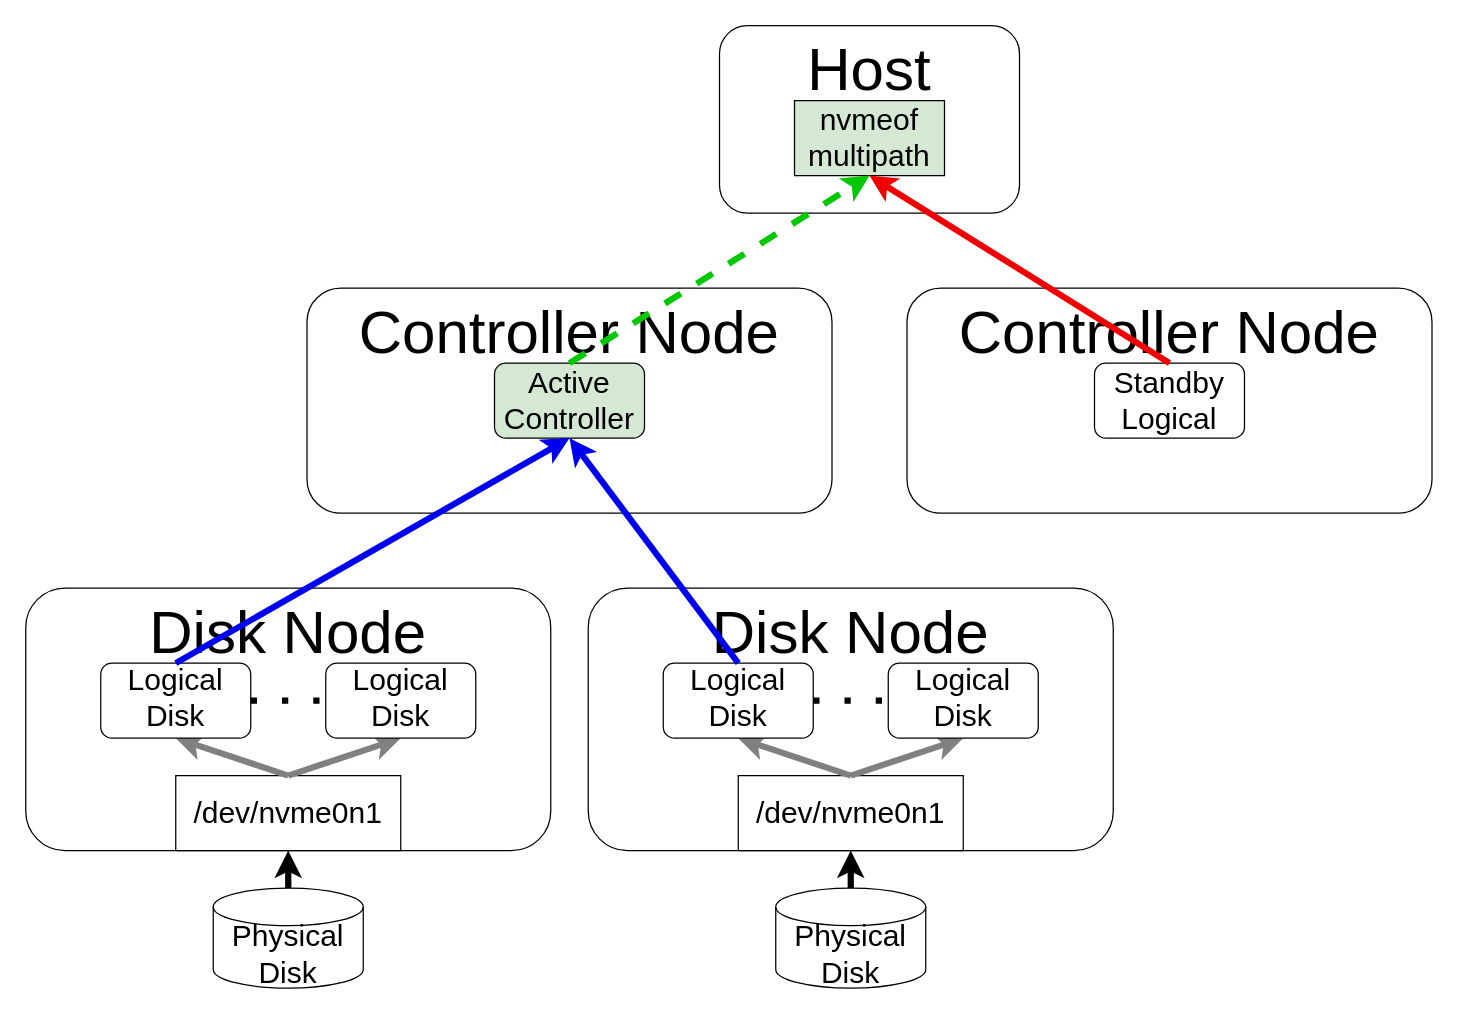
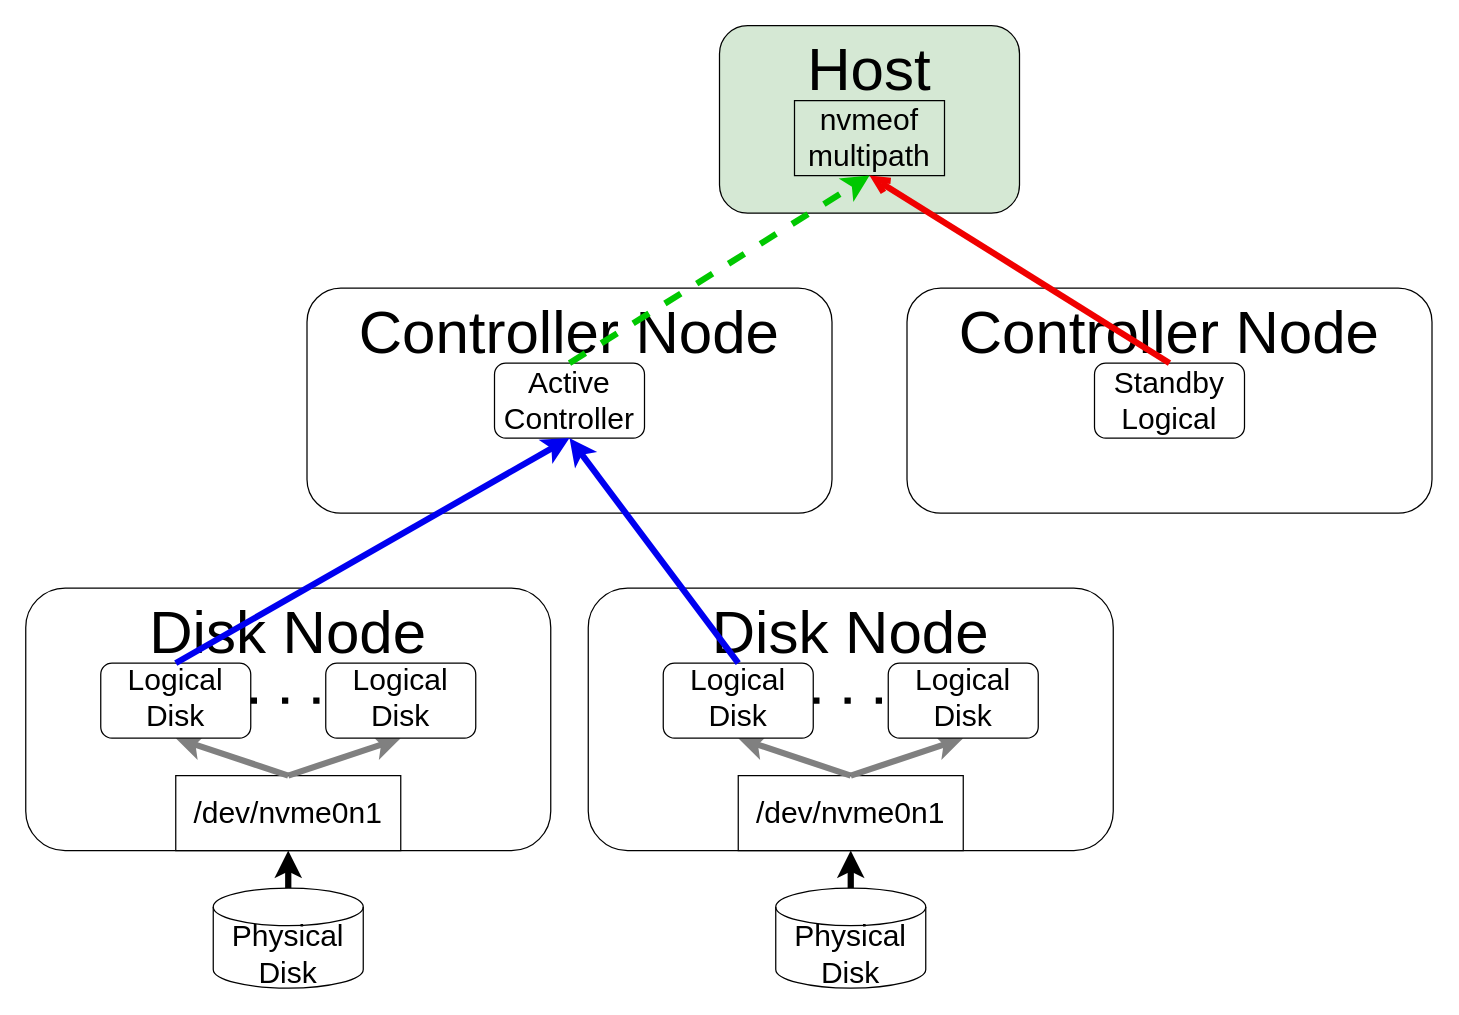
  <mxCell id="0" />
  <mxCell id="1" parent="0" />
  <mxCell id="2" value="&lt;font style=&quot;font-size: 48px;&quot;&gt;Controller Node&lt;/font&gt;" style="rounded=1;whiteSpace=wrap;html=1;verticalAlign=top;" parent="1" vertex="1"><mxGeometry x="245" y="230" width="420" height="180" as="geometry" /></mxCell>
- <mxCell id="3" value="&lt;font style=&quot;font-size: 24px;&quot;&gt;Active&lt;br&gt;Controller&lt;/font&gt;" style="rounded=1;whiteSpace=wrap;html=1;verticalAlign=middle;fillColor=#d5e8d4;" parent="1" vertex="1"><mxGeometry x="395" y="290" width="120" height="60" as="geometry" /></mxCell>
- <mxCell id="4" value="&lt;font style=&quot;font-size: 48px;&quot;&gt;Host&lt;/font&gt;" style="rounded=1;whiteSpace=wrap;html=1;verticalAlign=top;" parent="1" vertex="1"><mxGeometry x="575" y="20" width="240" height="150" as="geometry" /></mxCell>
+ <mxCell id="3" value="&lt;font style=&quot;font-size: 24px;&quot;&gt;Active&lt;br&gt;Controller&lt;/font&gt;" style="rounded=1;whiteSpace=wrap;html=1;verticalAlign=middle;" parent="1" vertex="1"><mxGeometry x="395" y="290" width="120" height="60" as="geometry" /></mxCell>
+ <mxCell id="4" value="&lt;font style=&quot;font-size: 48px;&quot;&gt;Host&lt;/font&gt;" style="rounded=1;whiteSpace=wrap;html=1;verticalAlign=top;fillColor=#d5e8d4;" parent="1" vertex="1"><mxGeometry x="575" y="20" width="240" height="150" as="geometry" /></mxCell>
  <mxCell id="5" value="&lt;font style=&quot;font-size: 24px;&quot;&gt;nvmeof&lt;br&gt;multipath&lt;br&gt;&lt;/font&gt;" style="rounded=0;whiteSpace=wrap;html=1;fillColor=#d5e8d4;" parent="1" vertex="1"><mxGeometry x="635" y="80" width="120" height="60" as="geometry" /></mxCell>
  <mxCell id="6" value="&lt;font style=&quot;font-size: 48px;&quot;&gt;Disk Node&lt;/font&gt;" style="rounded=1;whiteSpace=wrap;html=1;verticalAlign=top;" parent="1" vertex="1"><mxGeometry x="20" y="470" width="420" height="210" as="geometry" /></mxCell>
  <mxCell id="7" value="&lt;font style=&quot;font-size: 24px;&quot;&gt;Physical&lt;br&gt;Disk&lt;/font&gt;" style="shape=cylinder3;whiteSpace=wrap;html=1;boundedLbl=1;backgroundOutline=1;size=15;" parent="1" vertex="1"><mxGeometry x="170" y="710" width="120" height="80" as="geometry" /></mxCell>
  <mxCell id="8" value="&lt;font style=&quot;font-size: 24px;&quot;&gt;/dev/nvme0n1&lt;/font&gt;" style="rounded=0;whiteSpace=wrap;html=1;" parent="1" vertex="1"><mxGeometry x="140" y="620" width="180" height="60" as="geometry" /></mxCell>
  <mxCell id="9" value="" style="endArrow=classic;html=1;rounded=0;strokeWidth=5;strokeColor=#808080;exitX=0.5;exitY=0;exitDx=0;exitDy=0;entryX=0.5;entryY=1;entryDx=0;entryDy=0;" parent="1" source="8" target="13" edge="1"><mxGeometry width="50" height="50" relative="1" as="geometry"><mxPoint x="1560" y="640" as="sourcePoint" /><mxPoint x="1560" y="550" as="targetPoint" /></mxGeometry></mxCell>
  <mxCell id="10" value="" style="endArrow=classic;html=1;rounded=0;strokeWidth=5;strokeColor=#000000;exitX=0.5;exitY=0;exitDx=0;exitDy=0;exitPerimeter=0;entryX=0.5;entryY=1;entryDx=0;entryDy=0;" parent="1" source="7" target="8" edge="1"><mxGeometry width="50" height="50" relative="1" as="geometry"><mxPoint x="550" y="1030" as="sourcePoint" /><mxPoint x="600" y="980" as="targetPoint" /></mxGeometry></mxCell>
  <mxCell id="11" value="" style="endArrow=classic;html=1;rounded=0;strokeWidth=5;strokeColor=#808080;exitX=0.5;exitY=0;exitDx=0;exitDy=0;entryX=0.5;entryY=1;entryDx=0;entryDy=0;" parent="1" source="8" target="12" edge="1"><mxGeometry width="50" height="50" relative="1" as="geometry"><mxPoint x="930" y="630" as="sourcePoint" /><mxPoint x="930" y="540" as="targetPoint" /></mxGeometry></mxCell>
  <mxCell id="12" value="&lt;font style=&quot;font-size: 24px;&quot;&gt;Logical Disk&lt;/font&gt;" style="rounded=1;whiteSpace=wrap;html=1;verticalAlign=bottom;container=0;" parent="1" vertex="1"><mxGeometry x="80" y="530" width="120" height="60" as="geometry" /></mxCell>
  <mxCell id="13" value="&lt;font style=&quot;font-size: 24px;&quot;&gt;Logical Disk&lt;/font&gt;" style="rounded=1;whiteSpace=wrap;html=1;verticalAlign=bottom;container=0;" parent="1" vertex="1"><mxGeometry x="260" y="530" width="120" height="60" as="geometry" /></mxCell>
  <mxCell id="14" value="" style="endArrow=none;dashed=1;html=1;dashPattern=1 4;strokeWidth=5;rounded=0;exitX=1;exitY=0.5;exitDx=0;exitDy=0;entryX=1;entryY=0.5;entryDx=0;entryDy=0;" parent="1" edge="1"><mxGeometry width="50" height="50" relative="1" as="geometry"><mxPoint x="260" y="560" as="sourcePoint" /><mxPoint x="260" y="560" as="targetPoint" /></mxGeometry></mxCell>
  <mxCell id="15" value="" style="endArrow=none;dashed=1;html=1;dashPattern=1 4;strokeWidth=5;rounded=0;exitX=1;exitY=0.5;exitDx=0;exitDy=0;entryX=1;entryY=0.5;entryDx=0;entryDy=0;" parent="1" source="12" edge="1"><mxGeometry width="50" height="50" relative="1" as="geometry"><mxPoint x="200" y="560" as="sourcePoint" /><mxPoint x="260" y="560" as="targetPoint" /></mxGeometry></mxCell>
  <mxCell id="16" value="&lt;font style=&quot;font-size: 48px;&quot;&gt;Disk Node&lt;/font&gt;" style="rounded=1;whiteSpace=wrap;html=1;verticalAlign=top;" parent="1" vertex="1"><mxGeometry x="470" y="470" width="420" height="210" as="geometry" /></mxCell>
  <mxCell id="17" value="&lt;font style=&quot;font-size: 24px;&quot;&gt;Physical&lt;br&gt;Disk&lt;/font&gt;" style="shape=cylinder3;whiteSpace=wrap;html=1;boundedLbl=1;backgroundOutline=1;size=15;" parent="1" vertex="1"><mxGeometry x="620" y="710" width="120" height="80" as="geometry" /></mxCell>
  <mxCell id="18" value="&lt;font style=&quot;font-size: 24px;&quot;&gt;/dev/nvme0n1&lt;/font&gt;" style="rounded=0;whiteSpace=wrap;html=1;" parent="1" vertex="1"><mxGeometry x="590" y="620" width="180" height="60" as="geometry" /></mxCell>
  <mxCell id="19" value="" style="endArrow=classic;html=1;rounded=0;strokeWidth=5;strokeColor=#808080;exitX=0.5;exitY=0;exitDx=0;exitDy=0;entryX=0.5;entryY=1;entryDx=0;entryDy=0;" parent="1" source="18" target="23" edge="1"><mxGeometry width="50" height="50" relative="1" as="geometry"><mxPoint x="2010" y="640" as="sourcePoint" /><mxPoint x="2010" y="550" as="targetPoint" /></mxGeometry></mxCell>
  <mxCell id="20" value="" style="endArrow=classic;html=1;rounded=0;strokeWidth=5;strokeColor=#000000;exitX=0.5;exitY=0;exitDx=0;exitDy=0;exitPerimeter=0;entryX=0.5;entryY=1;entryDx=0;entryDy=0;" parent="1" source="17" target="18" edge="1"><mxGeometry width="50" height="50" relative="1" as="geometry"><mxPoint x="1000" y="1030" as="sourcePoint" /><mxPoint x="1050" y="980" as="targetPoint" /></mxGeometry></mxCell>
  <mxCell id="21" value="" style="endArrow=classic;html=1;rounded=0;strokeWidth=5;strokeColor=#808080;exitX=0.5;exitY=0;exitDx=0;exitDy=0;entryX=0.5;entryY=1;entryDx=0;entryDy=0;" parent="1" source="18" target="22" edge="1"><mxGeometry width="50" height="50" relative="1" as="geometry"><mxPoint x="1380" y="630" as="sourcePoint" /><mxPoint x="1380" y="540" as="targetPoint" /></mxGeometry></mxCell>
  <mxCell id="22" value="&lt;font style=&quot;font-size: 24px;&quot;&gt;Logical Disk&lt;/font&gt;" style="rounded=1;whiteSpace=wrap;html=1;verticalAlign=bottom;container=0;" parent="1" vertex="1"><mxGeometry x="530" y="530" width="120" height="60" as="geometry" /></mxCell>
  <mxCell id="23" value="&lt;font style=&quot;font-size: 24px;&quot;&gt;Logical Disk&lt;/font&gt;" style="rounded=1;whiteSpace=wrap;html=1;verticalAlign=bottom;container=0;" parent="1" vertex="1"><mxGeometry x="710" y="530" width="120" height="60" as="geometry" /></mxCell>
  <mxCell id="24" value="" style="endArrow=none;dashed=1;html=1;dashPattern=1 4;strokeWidth=5;rounded=0;exitX=1;exitY=0.5;exitDx=0;exitDy=0;entryX=1;entryY=0.5;entryDx=0;entryDy=0;" parent="1" edge="1"><mxGeometry width="50" height="50" relative="1" as="geometry"><mxPoint x="710" y="560" as="sourcePoint" /><mxPoint x="710" y="560" as="targetPoint" /></mxGeometry></mxCell>
  <mxCell id="25" value="" style="endArrow=none;dashed=1;html=1;dashPattern=1 4;strokeWidth=5;rounded=0;exitX=1;exitY=0.5;exitDx=0;exitDy=0;entryX=1;entryY=0.5;entryDx=0;entryDy=0;" parent="1" source="22" edge="1"><mxGeometry width="50" height="50" relative="1" as="geometry"><mxPoint x="650" y="560" as="sourcePoint" /><mxPoint x="710" y="560" as="targetPoint" /></mxGeometry></mxCell>
  <mxCell id="26" value="" style="endArrow=classic;html=1;rounded=0;strokeWidth=5;strokeColor=#0000f0;exitX=0.5;exitY=0;exitDx=0;exitDy=0;entryX=0.5;entryY=1;entryDx=0;entryDy=0;" parent="1" source="12" target="3" edge="1"><mxGeometry width="50" height="50" relative="1" as="geometry"><mxPoint x="1665" y="400" as="sourcePoint" /><mxPoint x="1545" y="140" as="targetPoint" /></mxGeometry></mxCell>
  <mxCell id="27" value="" style="endArrow=classic;html=1;rounded=0;strokeWidth=5;strokeColor=#0000f0;exitX=0.5;exitY=0;exitDx=0;exitDy=0;entryX=0.5;entryY=1;entryDx=0;entryDy=0;" parent="1" source="22" target="3" edge="1"><mxGeometry width="50" height="50" relative="1" as="geometry"><mxPoint x="1475" y="640" as="sourcePoint" /><mxPoint x="1595" y="380" as="targetPoint" /></mxGeometry></mxCell>
  <mxCell id="28" value="" style="endArrow=classic;html=1;rounded=0;strokeWidth=5;strokeColor=#00c800;exitX=0.5;exitY=0;exitDx=0;exitDy=0;entryX=0.5;entryY=1;entryDx=0;entryDy=0;dashed=1;" parent="1" source="3" target="5" edge="1"><mxGeometry width="50" height="50" relative="1" as="geometry"><mxPoint x="1335" y="-50" as="sourcePoint" /><mxPoint x="1335" y="-170" as="targetPoint" /></mxGeometry></mxCell>
  <mxCell id="29" value="&lt;font style=&quot;font-size: 48px;&quot;&gt;Controller Node&lt;/font&gt;" style="rounded=1;whiteSpace=wrap;html=1;verticalAlign=top;" parent="1" vertex="1"><mxGeometry x="725" y="230" width="420" height="180" as="geometry" /></mxCell>
  <mxCell id="30" value="&lt;font style=&quot;font-size: 24px;&quot;&gt;Standby&lt;br&gt;Logical&lt;br&gt;&lt;/font&gt;" style="rounded=1;whiteSpace=wrap;html=1;verticalAlign=middle;" parent="1" vertex="1"><mxGeometry x="875" y="290" width="120" height="60" as="geometry" /></mxCell>
- <mxCell id="31" value="" style="endArrow=classic;html=1;rounded=0;strokeWidth=5;strokeColor=#f00000;exitX=0.5;exitY=0;exitDx=0;exitDy=0;entryX=0.5;entryY=1;entryDx=0;entryDy=0;" parent="1" source="30" target="5" edge="1"><mxGeometry width="50" height="50" relative="1" as="geometry"><mxPoint x="675" y="180" as="sourcePoint" /><mxPoint x="725" y="130" as="targetPoint" /></mxGeometry></mxCell>
+ <mxCell id="31" value="" style="endArrow=open;html=1;rounded=0;strokeWidth=5;strokeColor=#f00000;exitX=0.5;exitY=0;exitDx=0;exitDy=0;entryX=0.5;entryY=1;entryDx=0;entryDy=0;" parent="1" source="30" target="5" edge="1"><mxGeometry width="50" height="50" relative="1" as="geometry"><mxPoint x="675" y="180" as="sourcePoint" /><mxPoint x="725" y="130" as="targetPoint" /></mxGeometry></mxCell>
